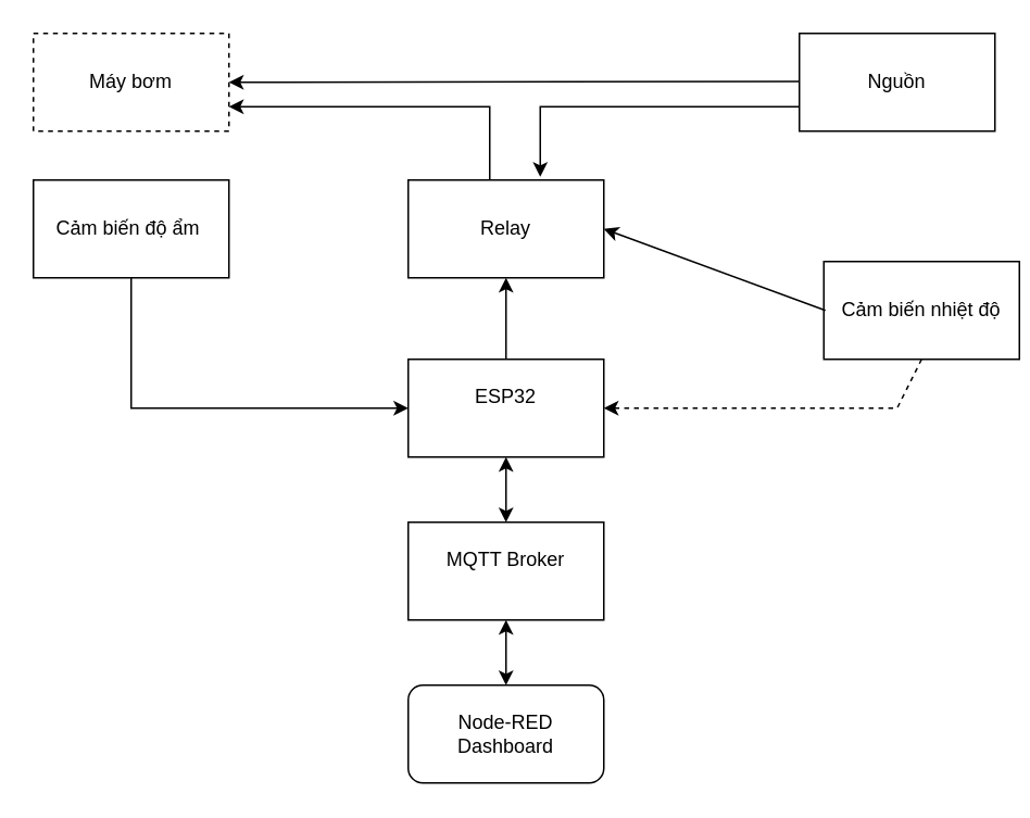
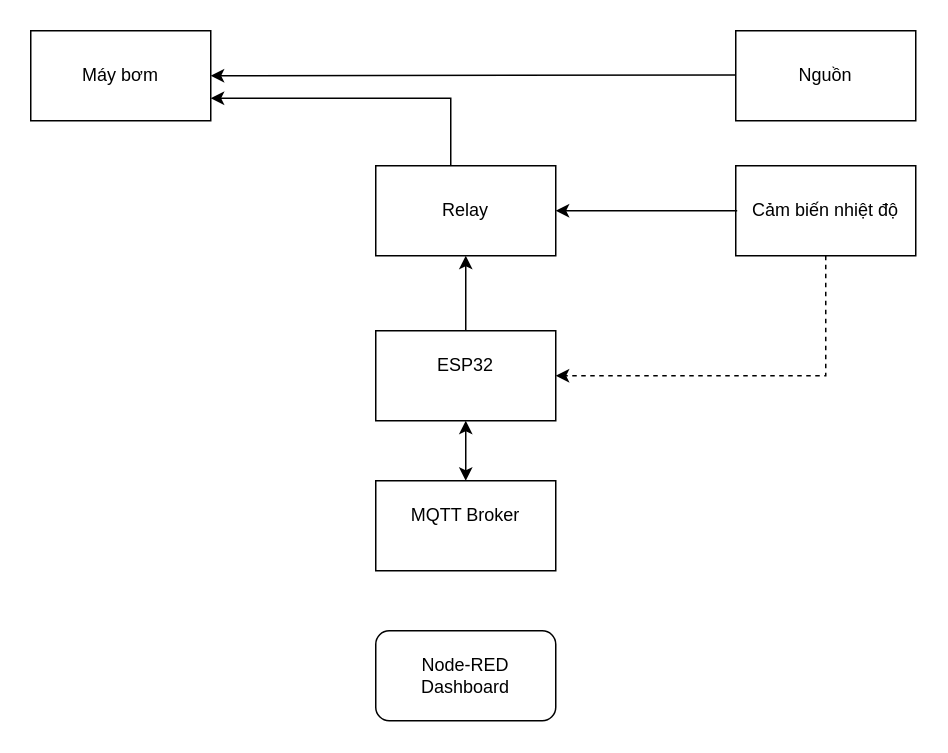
  <mxCell id="0" />
  <mxCell id="1" parent="0" />
- <mxCell id="2" value="Máy bơm" style="rounded=0;whiteSpace=wrap;html=1;dashed=1;" vertex="1" parent="1"><mxGeometry x="20" y="20" width="120" height="60" as="geometry" /></mxCell>
+ <mxCell id="2" value="Máy bơm" style="rounded=0;whiteSpace=wrap;html=1;" vertex="1" parent="1"><mxGeometry x="20" y="20" width="120" height="60" as="geometry" /></mxCell>
  <mxCell id="3" value="Nguồn" style="rounded=0;whiteSpace=wrap;html=1;" vertex="1" parent="1"><mxGeometry x="490" y="20" width="120" height="60" as="geometry" /></mxCell>
  <mxCell id="4" value="Relay" style="rounded=0;whiteSpace=wrap;html=1;" vertex="1" parent="1"><mxGeometry x="250" y="110" width="120" height="60" as="geometry" /></mxCell>
- <mxCell id="5" value="&lt;div&gt;Cảm biến nhiệt độ&lt;/div&gt;" style="rounded=0;whiteSpace=wrap;html=1;" vertex="1" parent="1"><mxGeometry x="505" y="160" width="120" height="60" as="geometry" /></mxCell>
- <mxCell id="6" value="Cảm biến độ ẩm&amp;nbsp;" style="rounded=0;whiteSpace=wrap;html=1;" vertex="1" parent="1"><mxGeometry x="20" y="110" width="120" height="60" as="geometry" /></mxCell>
+ <mxCell id="5" value="&lt;div&gt;Cảm biến nhiệt độ&lt;/div&gt;" style="rounded=0;whiteSpace=wrap;html=1;" vertex="1" parent="1"><mxGeometry x="490" y="110" width="120" height="60" as="geometry" /></mxCell>
  <mxCell id="7" value="ESP32&lt;div&gt;&lt;br&gt;&lt;/div&gt;" style="rounded=0;whiteSpace=wrap;html=1;" vertex="1" parent="1"><mxGeometry x="250" y="220" width="120" height="60" as="geometry" /></mxCell>
  <mxCell id="8" value="MQTT Broker&lt;div&gt;&lt;br&gt;&lt;/div&gt;" style="rounded=0;whiteSpace=wrap;html=1;" vertex="1" parent="1"><mxGeometry x="250" y="320" width="120" height="60" as="geometry" /></mxCell>
  <mxCell id="9" value="Node-RED Dashboard" style="whiteSpace=wrap;html=1;rounded=1;" vertex="1" parent="1"><mxGeometry x="250" y="420" width="120" height="60" as="geometry" /></mxCell>
  <mxCell id="10" value="" style="endArrow=classic;html=1;rounded=0;entryX=1;entryY=0.5;entryDx=0;entryDy=0;" edge="1" parent="1" target="2"><mxGeometry width="50" height="50" relative="1" as="geometry"><mxPoint x="490" y="49.5" as="sourcePoint" /><mxPoint x="404" y="49.5" as="targetPoint" /></mxGeometry></mxCell>
  <mxCell id="11" value="" style="endArrow=classic;html=1;rounded=0;entryX=1;entryY=0.75;entryDx=0;entryDy=0;" edge="1" parent="1" target="2"><mxGeometry width="50" height="50" relative="1" as="geometry"><mxPoint x="300" y="110" as="sourcePoint" /><mxPoint x="300" y="60" as="targetPoint" /><Array as="points"><mxPoint x="300" y="65" /></Array></mxGeometry></mxCell>
- <mxCell id="12" value="" style="endArrow=classic;html=1;rounded=0;entryX=0.675;entryY=-0.033;entryDx=0;entryDy=0;entryPerimeter=0;exitX=0;exitY=0.75;exitDx=0;exitDy=0;" edge="1" parent="1" source="3" target="4"><mxGeometry width="50" height="50" relative="1" as="geometry"><mxPoint x="330" y="210" as="sourcePoint" /><mxPoint x="380" y="160" as="targetPoint" /><Array as="points"><mxPoint x="331" y="65" /></Array></mxGeometry></mxCell>
  <mxCell id="13" value="" style="endArrow=classic;html=1;rounded=0;entryX=1;entryY=0.5;entryDx=0;entryDy=0;exitX=0.008;exitY=0.5;exitDx=0;exitDy=0;exitPerimeter=0;" edge="1" parent="1" source="5" target="4"><mxGeometry width="50" height="50" relative="1" as="geometry"><mxPoint x="330" y="210" as="sourcePoint" /><mxPoint x="380" y="160" as="targetPoint" /></mxGeometry></mxCell>
  <mxCell id="14" value="" style="endArrow=classic;html=1;rounded=0;entryX=1;entryY=0.5;entryDx=0;entryDy=0;exitX=0.5;exitY=1;exitDx=0;exitDy=0;dashed=1;" edge="1" parent="1" source="5" target="7"><mxGeometry width="50" height="50" relative="1" as="geometry"><mxPoint x="330" y="270" as="sourcePoint" /><mxPoint x="380" y="220" as="targetPoint" /><Array as="points"><mxPoint x="550" y="250" /></Array></mxGeometry></mxCell>
- <mxCell id="15" value="" style="endArrow=classic;html=1;rounded=0;exitX=0.5;exitY=1;exitDx=0;exitDy=0;entryX=0;entryY=0.5;entryDx=0;entryDy=0;" edge="1" parent="1" source="6" target="7"><mxGeometry width="50" height="50" relative="1" as="geometry"><mxPoint x="330" y="270" as="sourcePoint" /><mxPoint x="380" y="220" as="targetPoint" /><Array as="points"><mxPoint x="80" y="250" /></Array></mxGeometry></mxCell>
  <mxCell id="16" value="" style="endArrow=classic;startArrow=classic;html=1;rounded=0;entryX=0.5;entryY=1;entryDx=0;entryDy=0;" edge="1" parent="1" target="7"><mxGeometry width="50" height="50" relative="1" as="geometry"><mxPoint x="310" y="320" as="sourcePoint" /><mxPoint x="360" y="340" as="targetPoint" /></mxGeometry></mxCell>
- <mxCell id="17" value="" style="endArrow=classic;startArrow=classic;html=1;rounded=0;exitX=0.5;exitY=0;exitDx=0;exitDy=0;entryX=0.5;entryY=1;entryDx=0;entryDy=0;" edge="1" parent="1" source="9" target="8"><mxGeometry width="50" height="50" relative="1" as="geometry"><mxPoint x="470" y="430" as="sourcePoint" /><mxPoint x="520" y="380" as="targetPoint" /></mxGeometry></mxCell>
  <mxCell id="18" value="" style="endArrow=classic;html=1;rounded=0;entryX=0.5;entryY=1;entryDx=0;entryDy=0;" edge="1" parent="1" target="4"><mxGeometry width="50" height="50" relative="1" as="geometry"><mxPoint x="310" y="220" as="sourcePoint" /><mxPoint x="360" y="220" as="targetPoint" /></mxGeometry></mxCell>
